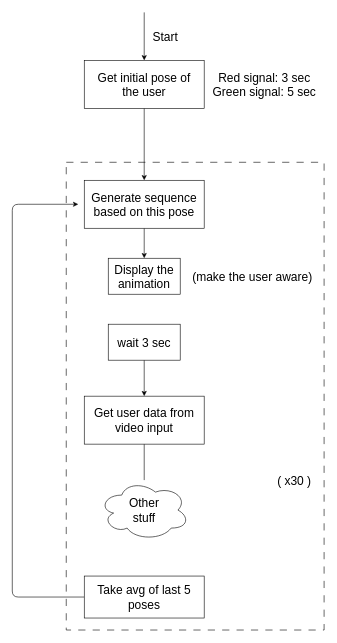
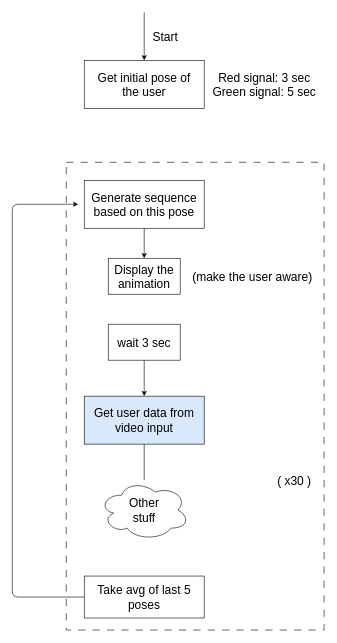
  <mxCell id="0" />
  <mxCell id="1" parent="0" />
  <mxCell id="2" value="" style="rounded=0;whiteSpace=wrap;html=1;fontSize=20;dashed=1;dashPattern=12 12;" vertex="1" parent="1"><mxGeometry x="110" y="270" width="430" height="780" as="geometry" /></mxCell>
- <mxCell id="3" value="" style="edgeStyle=none;html=1;fontSize=20;" edge="1" parent="1" source="4" target="9"><mxGeometry relative="1" as="geometry" /></mxCell>
  <mxCell id="4" value="&lt;font style=&quot;font-size: 20px;&quot;&gt;Get initial pose of &lt;br&gt;the user&lt;/font&gt;" style="whiteSpace=wrap;html=1;" vertex="1" parent="1"><mxGeometry x="140" y="100" width="200" height="80" as="geometry" /></mxCell>
  <mxCell id="5" value="" style="endArrow=classic;html=1;fontSize=20;entryX=0.5;entryY=0;entryDx=0;entryDy=0;" edge="1" parent="1" target="4"><mxGeometry width="50" height="50" relative="1" as="geometry"><mxPoint x="240" y="20" as="sourcePoint" /><mxPoint x="250" y="-30" as="targetPoint" /></mxGeometry></mxCell>
  <mxCell id="6" value="Start" style="text;html=1;align=center;verticalAlign=middle;resizable=0;points=[];autosize=1;strokeColor=none;fillColor=none;fontSize=20;" vertex="1" parent="1"><mxGeometry x="240" y="40" width="70" height="40" as="geometry" /></mxCell>
  <mxCell id="7" value="Red signal: 3 sec&lt;br&gt;Green signal: 5 sec" style="text;html=1;align=center;verticalAlign=middle;resizable=0;points=[];autosize=1;strokeColor=none;fillColor=none;fontSize=20;" vertex="1" parent="1"><mxGeometry x="340" y="110" width="200" height="60" as="geometry" /></mxCell>
  <mxCell id="8" value="" style="edgeStyle=none;html=1;fontSize=20;" edge="1" parent="1" source="9" target="10"><mxGeometry relative="1" as="geometry" /></mxCell>
  <mxCell id="9" value="Generate sequence based on this pose" style="whiteSpace=wrap;html=1;fontSize=20;" vertex="1" parent="1"><mxGeometry x="140" y="300" width="200" height="80" as="geometry" /></mxCell>
  <mxCell id="10" value="Display the animation" style="whiteSpace=wrap;html=1;fontSize=20;" vertex="1" parent="1"><mxGeometry x="180" y="430" width="120" height="60" as="geometry" /></mxCell>
  <mxCell id="11" value="(make the user aware)" style="text;html=1;align=center;verticalAlign=middle;resizable=0;points=[];autosize=1;strokeColor=none;fillColor=none;fontSize=20;" vertex="1" parent="1"><mxGeometry x="310" y="440" width="220" height="40" as="geometry" /></mxCell>
  <mxCell id="12" value="" style="edgeStyle=none;html=1;fontSize=20;" edge="1" parent="1" source="13" target="15"><mxGeometry relative="1" as="geometry" /></mxCell>
  <mxCell id="13" value="wait 3 sec" style="whiteSpace=wrap;html=1;fontSize=20;" vertex="1" parent="1"><mxGeometry x="180" y="540" width="120" height="60" as="geometry" /></mxCell>
  <mxCell id="14" value="" style="edgeStyle=none;html=1;fontSize=20;endArrow=none;" edge="1" parent="1" source="15" target="16"><mxGeometry relative="1" as="geometry" /></mxCell>
- <mxCell id="15" value="Get user data from video input" style="whiteSpace=wrap;html=1;fontSize=20;" vertex="1" parent="1"><mxGeometry x="140" y="660" width="200" height="80" as="geometry" /></mxCell>
+ <mxCell id="15" value="Get user data from video input" style="whiteSpace=wrap;html=1;fontSize=20;fillColor=#dae8fc;" vertex="1" parent="1"><mxGeometry x="140" y="660" width="200" height="80" as="geometry" /></mxCell>
  <mxCell id="16" value="Other&lt;br&gt;stuff" style="ellipse;shape=cloud;whiteSpace=wrap;html=1;fontSize=20;" vertex="1" parent="1"><mxGeometry x="165" y="800" width="150" height="100" as="geometry" /></mxCell>
  <mxCell id="17" style="edgeStyle=none;html=1;fontSize=20;" edge="1" parent="1" source="18"><mxGeometry relative="1" as="geometry"><mxPoint x="130" y="340" as="targetPoint" /><Array as="points"><mxPoint x="20" y="995" /><mxPoint x="20" y="340" /></Array></mxGeometry></mxCell>
  <mxCell id="18" value="Take avg of last 5 poses" style="whiteSpace=wrap;html=1;fontSize=20;" vertex="1" parent="1"><mxGeometry x="140" y="960" width="200" height="70" as="geometry" /></mxCell>
  <mxCell id="19" value="( x30 )" style="text;html=1;align=center;verticalAlign=middle;resizable=0;points=[];autosize=1;strokeColor=none;fillColor=none;fontSize=20;" vertex="1" parent="1"><mxGeometry x="450" y="780" width="80" height="40" as="geometry" /></mxCell>
